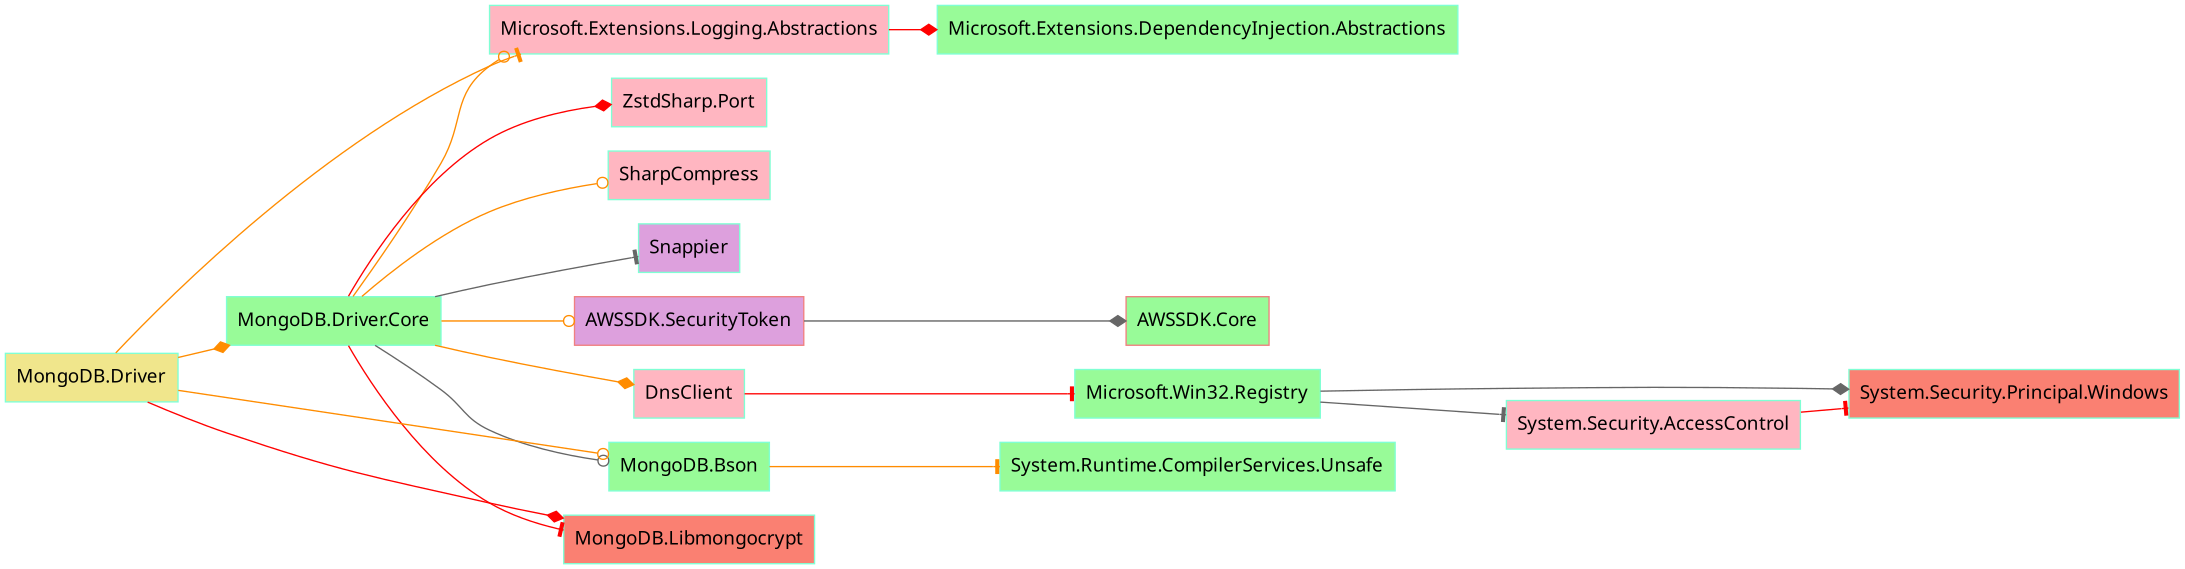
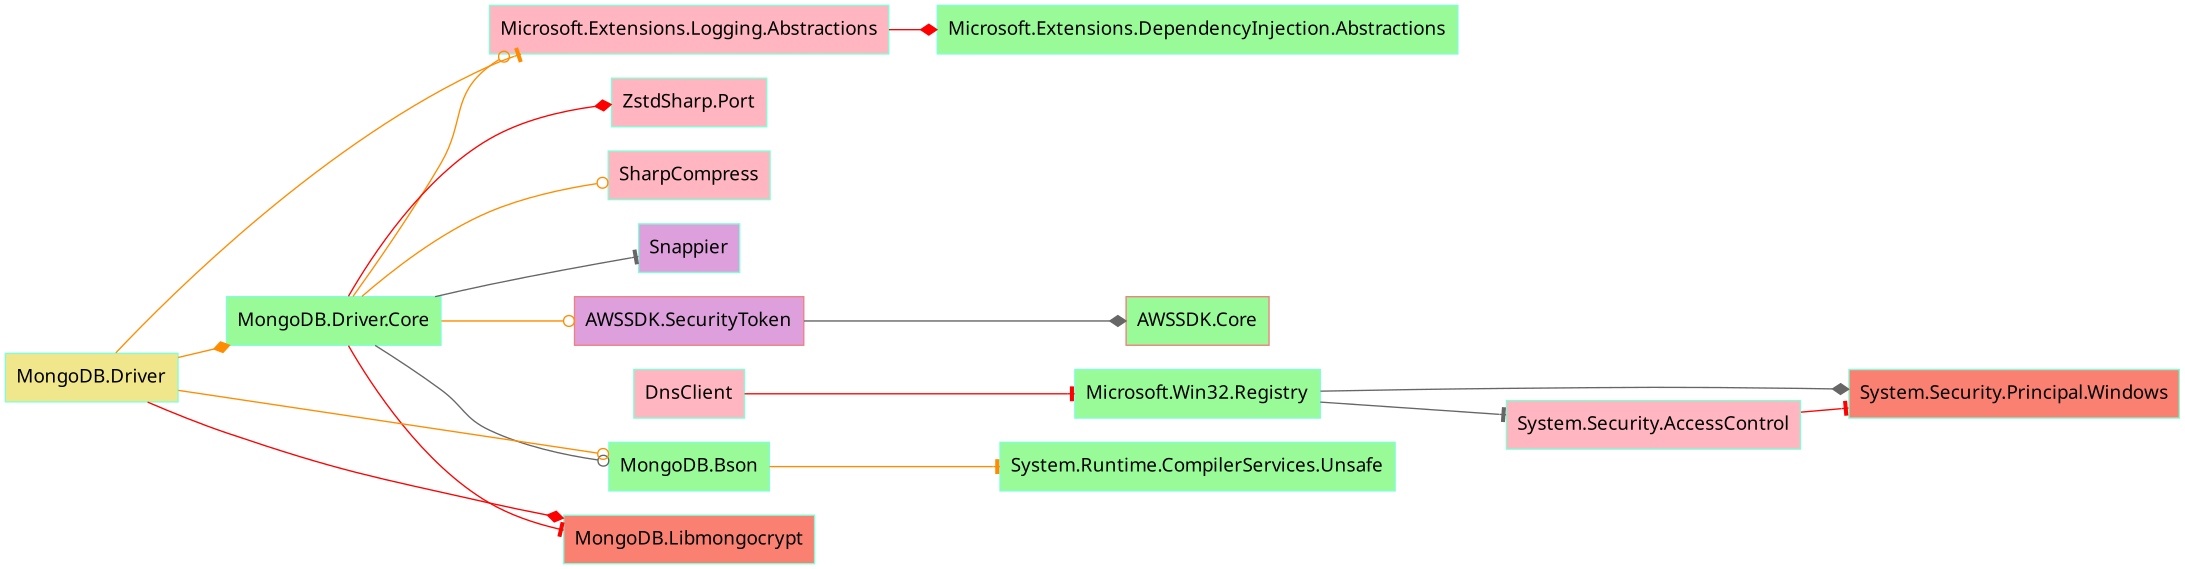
  digraph {
    rankdir=LR
    node [color=aquamarine fillcolor=palegreen fontname="Segoe UI, sans-serif" shape=box style=filled]
    edge [arrowhead=diamond color=darkorange]
    "AWSSDK.SecurityToken" [color=lightcoral fillcolor=plum]
    "AWSSDK.Core" [color=lightcoral]
    DnsClient [fillcolor=lightpink]
    "Microsoft.Win32.Registry"
    "System.Security.AccessControl" [fillcolor=lightpink]
    "System.Security.Principal.Windows" [fillcolor=salmon]
    "Microsoft.Extensions.Logging.Abstractions" [fillcolor=lightpink]
    "Microsoft.Extensions.DependencyInjection.Abstractions"
    "MongoDB.Bson"
    "System.Runtime.CompilerServices.Unsafe"
    "MongoDB.Driver.Core"
    "MongoDB.Libmongocrypt" [fillcolor=salmon]
    SharpCompress [fillcolor=lightpink]
    Snappier [fillcolor=plum]
    "ZstdSharp.Port" [fillcolor=lightpink]
    "MongoDB.Driver" [fillcolor=khaki]
    "AWSSDK.SecurityToken" -> "AWSSDK.Core" [color=gray40]
    DnsClient -> "Microsoft.Win32.Registry" [arrowhead=tee color=red]
    "Microsoft.Win32.Registry" -> "System.Security.AccessControl" [arrowhead=tee color=gray40]
    "Microsoft.Win32.Registry" -> "System.Security.Principal.Windows" [color=gray40]
    "System.Security.AccessControl" -> "System.Security.Principal.Windows" [arrowhead=tee color=red]
    "Microsoft.Extensions.Logging.Abstractions" -> "Microsoft.Extensions.DependencyInjection.Abstractions" [color=red]
    "MongoDB.Bson" -> "System.Runtime.CompilerServices.Unsafe" [arrowhead=tee]
    "MongoDB.Driver.Core" -> "AWSSDK.SecurityToken" [arrowhead=odot]
-   "MongoDB.Driver.Core" -> DnsClient
    "MongoDB.Driver.Core" -> "Microsoft.Extensions.Logging.Abstractions" [arrowhead=odot]
    "MongoDB.Driver.Core" -> "MongoDB.Bson" [arrowhead=odot color=gray40]
    "MongoDB.Driver.Core" -> "MongoDB.Libmongocrypt" [arrowhead=tee color=red]
    "MongoDB.Driver.Core" -> SharpCompress [arrowhead=odot]
    "MongoDB.Driver.Core" -> Snappier [arrowhead=tee color=gray40]
    "MongoDB.Driver.Core" -> "ZstdSharp.Port" [color=red]
    "MongoDB.Driver" -> "Microsoft.Extensions.Logging.Abstractions" [arrowhead=tee]
    "MongoDB.Driver" -> "MongoDB.Bson" [arrowhead=odot]
    "MongoDB.Driver" -> "MongoDB.Driver.Core"
    "MongoDB.Driver" -> "MongoDB.Libmongocrypt" [color=red]
  }
